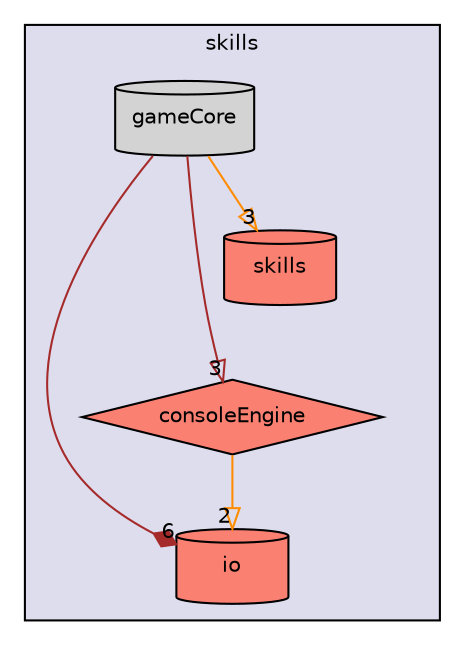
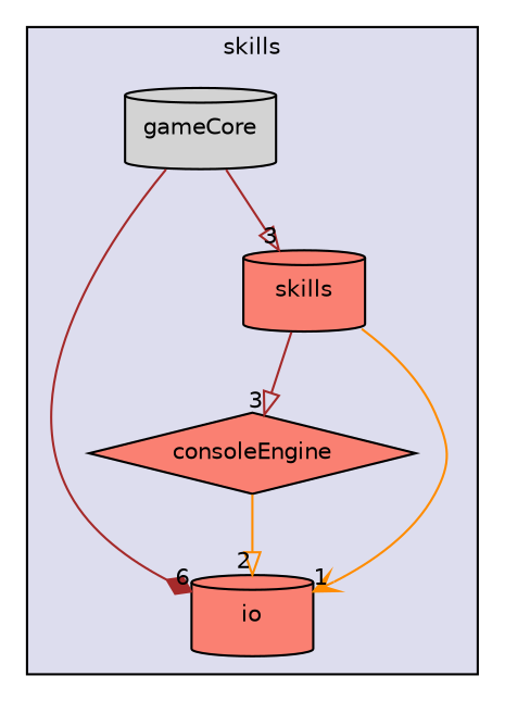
  digraph {
    compound=true
    node [fillcolor=salmon fontname=Helvetica fontsize=10 shape=cylinder style=filled]
    edge [arrowhead=onormal color=brown headlabel=3 labeldistance=1.5 labelfontname=Helvetica labelfontsize=10 style=solid]
    n1 [label=consoleEngine shape=diamond]
    n2 [label=io]
    n3 [label=skills]
    n4 [fillcolor=lightgrey label=gameCore pencolor=black]
    subgraph cluster_1 {
      bgcolor="#ddddee"
      fontname=Helvetica
      fontsize=10
      label=skills
      pencolor=black
      n1
      n2
      n3
      n4
    }
    n1 -> n2 [color=darkorange headlabel=2]
-   n4 -> n1
+   n3 -> n2 [arrowhead=vee color=darkorange headlabel=1]
+   n3 -> n1
    n4 -> n2 [arrowhead=diamond headlabel=6]
-   n4 -> n3 [color=darkorange]
+   n4 -> n3
  }
